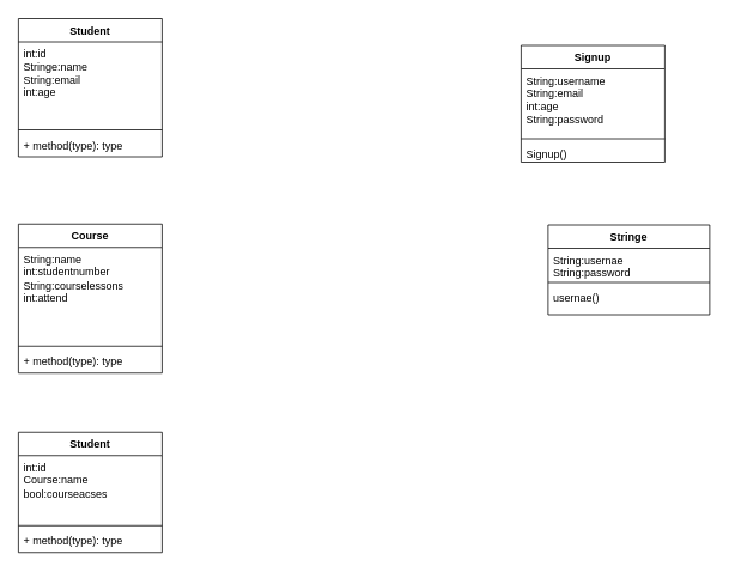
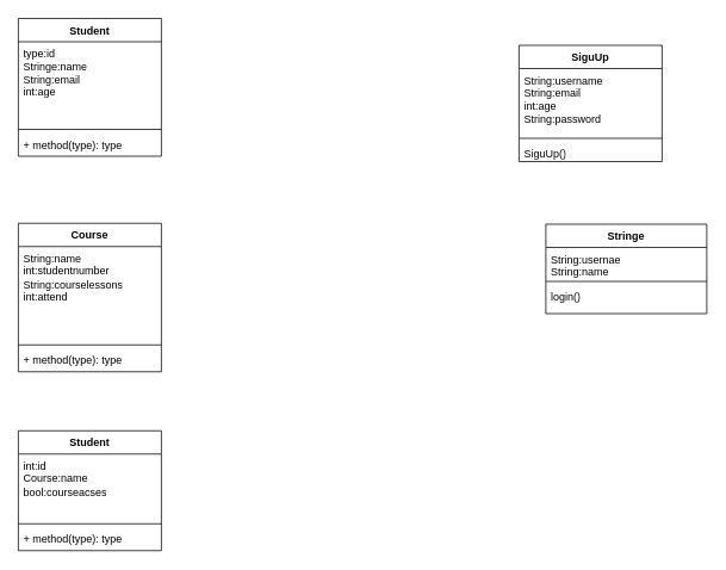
  <mxCell id="0" />
  <mxCell id="1" parent="0" />
  <mxCell id="2" value="Student" style="swimlane;fontStyle=1;align=center;verticalAlign=top;childLayout=stackLayout;horizontal=1;startSize=26;horizontalStack=0;resizeParent=1;resizeParentMax=0;resizeLast=0;collapsible=1;marginBottom=0;whiteSpace=wrap;html=1;" vertex="1" parent="1"><mxGeometry x="20" y="20" width="160" height="154" as="geometry" /></mxCell>
- <mxCell id="3" value="int:id&lt;br&gt;Stringe:name&lt;br&gt;String:email&lt;br&gt;int:age" style="text;strokeColor=none;fillColor=none;align=left;verticalAlign=top;spacingLeft=4;spacingRight=4;overflow=hidden;rotatable=0;points=[[0,0.5],[1,0.5]];portConstraint=eastwest;whiteSpace=wrap;html=1;" vertex="1" parent="2"><mxGeometry y="26" width="160" height="94" as="geometry" /></mxCell>
+ <mxCell id="3" value="type:id&lt;br&gt;Stringe:name&lt;br&gt;String:email&lt;br&gt;int:age" style="text;strokeColor=none;fillColor=none;align=left;verticalAlign=top;spacingLeft=4;spacingRight=4;overflow=hidden;rotatable=0;points=[[0,0.5],[1,0.5]];portConstraint=eastwest;whiteSpace=wrap;html=1;" vertex="1" parent="2"><mxGeometry y="26" width="160" height="94" as="geometry" /></mxCell>
  <mxCell id="4" value="" style="line;strokeWidth=1;fillColor=none;align=left;verticalAlign=middle;spacingTop=-1;spacingLeft=3;spacingRight=3;rotatable=0;labelPosition=right;points=[];portConstraint=eastwest;strokeColor=inherit;" vertex="1" parent="2"><mxGeometry y="120" width="160" height="8" as="geometry" /></mxCell>
  <mxCell id="5" value="+ method(type): type" style="text;strokeColor=none;fillColor=none;align=left;verticalAlign=top;spacingLeft=4;spacingRight=4;overflow=hidden;rotatable=0;points=[[0,0.5],[1,0.5]];portConstraint=eastwest;whiteSpace=wrap;html=1;" vertex="1" parent="2"><mxGeometry y="128" width="160" height="26" as="geometry" /></mxCell>
- <mxCell id="6" value="Signup" style="swimlane;fontStyle=1;align=center;verticalAlign=top;childLayout=stackLayout;horizontal=1;startSize=26;horizontalStack=0;resizeParent=1;resizeParentMax=0;resizeLast=0;collapsible=1;marginBottom=0;whiteSpace=wrap;html=1;" vertex="1" parent="1"><mxGeometry x="580" y="50" width="160" height="130" as="geometry" /></mxCell>
+ <mxCell id="6" value="SiguUp" style="swimlane;fontStyle=1;align=center;verticalAlign=top;childLayout=stackLayout;horizontal=1;startSize=26;horizontalStack=0;resizeParent=1;resizeParentMax=0;resizeLast=0;collapsible=1;marginBottom=0;whiteSpace=wrap;html=1;" vertex="1" parent="1"><mxGeometry x="580" y="50" width="160" height="130" as="geometry" /></mxCell>
  <mxCell id="7" value="String:username&lt;br&gt;String:email&lt;br&gt;int:age&lt;br&gt;String:password" style="text;strokeColor=none;fillColor=none;align=left;verticalAlign=top;spacingLeft=4;spacingRight=4;overflow=hidden;rotatable=0;points=[[0,0.5],[1,0.5]];portConstraint=eastwest;whiteSpace=wrap;html=1;" vertex="1" parent="6"><mxGeometry y="26" width="160" height="74" as="geometry" /></mxCell>
  <mxCell id="8" value="" style="line;strokeWidth=1;fillColor=none;align=left;verticalAlign=middle;spacingTop=-1;spacingLeft=3;spacingRight=3;rotatable=0;labelPosition=right;points=[];portConstraint=eastwest;strokeColor=inherit;" vertex="1" parent="6"><mxGeometry y="100" width="160" height="8" as="geometry" /></mxCell>
- <mxCell id="9" value="Signup()" style="text;strokeColor=none;fillColor=none;align=left;verticalAlign=top;spacingLeft=4;spacingRight=4;overflow=hidden;rotatable=0;points=[[0,0.5],[1,0.5]];portConstraint=eastwest;whiteSpace=wrap;html=1;" vertex="1" parent="6"><mxGeometry y="108" width="160" height="22" as="geometry" /></mxCell>
+ <mxCell id="9" value="SiguUp()" style="text;strokeColor=none;fillColor=none;align=left;verticalAlign=top;spacingLeft=4;spacingRight=4;overflow=hidden;rotatable=0;points=[[0,0.5],[1,0.5]];portConstraint=eastwest;whiteSpace=wrap;html=1;" vertex="1" parent="6"><mxGeometry y="108" width="160" height="22" as="geometry" /></mxCell>
  <mxCell id="10" value="Stringe" style="swimlane;fontStyle=1;align=center;verticalAlign=top;childLayout=stackLayout;horizontal=1;startSize=26;horizontalStack=0;resizeParent=1;resizeParentMax=0;resizeLast=0;collapsible=1;marginBottom=0;whiteSpace=wrap;html=1;" vertex="1" parent="1"><mxGeometry x="610" y="250" width="180" height="100" as="geometry" /></mxCell>
- <mxCell id="11" value="String:usernae&lt;br&gt;String:password" style="text;strokeColor=none;fillColor=none;align=left;verticalAlign=top;spacingLeft=4;spacingRight=4;overflow=hidden;rotatable=0;points=[[0,0.5],[1,0.5]];portConstraint=eastwest;whiteSpace=wrap;html=1;" vertex="1" parent="10"><mxGeometry y="26" width="180" height="34" as="geometry" /></mxCell>
+ <mxCell id="11" value="String:usernae&lt;br&gt;String:name" style="text;strokeColor=none;fillColor=none;align=left;verticalAlign=top;spacingLeft=4;spacingRight=4;overflow=hidden;rotatable=0;points=[[0,0.5],[1,0.5]];portConstraint=eastwest;whiteSpace=wrap;html=1;" vertex="1" parent="10"><mxGeometry y="26" width="180" height="34" as="geometry" /></mxCell>
  <mxCell id="12" value="" style="line;strokeWidth=1;fillColor=none;align=left;verticalAlign=middle;spacingTop=-1;spacingLeft=3;spacingRight=3;rotatable=0;labelPosition=right;points=[];portConstraint=eastwest;strokeColor=inherit;" vertex="1" parent="10"><mxGeometry y="60" width="180" height="8" as="geometry" /></mxCell>
- <mxCell id="13" value="usernae()" style="text;strokeColor=none;fillColor=none;align=left;verticalAlign=top;spacingLeft=4;spacingRight=4;overflow=hidden;rotatable=0;points=[[0,0.5],[1,0.5]];portConstraint=eastwest;whiteSpace=wrap;html=1;" vertex="1" parent="10"><mxGeometry y="68" width="180" height="32" as="geometry" /></mxCell>
+ <mxCell id="13" value="login()" style="text;strokeColor=none;fillColor=none;align=left;verticalAlign=top;spacingLeft=4;spacingRight=4;overflow=hidden;rotatable=0;points=[[0,0.5],[1,0.5]];portConstraint=eastwest;whiteSpace=wrap;html=1;" vertex="1" parent="10"><mxGeometry y="68" width="180" height="32" as="geometry" /></mxCell>
  <mxCell id="14" value="Course" style="swimlane;fontStyle=1;align=center;verticalAlign=top;childLayout=stackLayout;horizontal=1;startSize=26;horizontalStack=0;resizeParent=1;resizeParentMax=0;resizeLast=0;collapsible=1;marginBottom=0;whiteSpace=wrap;html=1;" vertex="1" parent="1"><mxGeometry x="20" y="249" width="160" height="166" as="geometry" /></mxCell>
  <mxCell id="15" value="String:name&lt;br&gt;int:studentnumber&lt;br&gt;String:courselessons&lt;br&gt;int:attend&lt;br&gt;" style="text;strokeColor=none;fillColor=none;align=left;verticalAlign=top;spacingLeft=4;spacingRight=4;overflow=hidden;rotatable=0;points=[[0,0.5],[1,0.5]];portConstraint=eastwest;whiteSpace=wrap;html=1;" vertex="1" parent="14"><mxGeometry y="26" width="160" height="106" as="geometry" /></mxCell>
  <mxCell id="16" value="" style="line;strokeWidth=1;fillColor=none;align=left;verticalAlign=middle;spacingTop=-1;spacingLeft=3;spacingRight=3;rotatable=0;labelPosition=right;points=[];portConstraint=eastwest;strokeColor=inherit;" vertex="1" parent="14"><mxGeometry y="132" width="160" height="8" as="geometry" /></mxCell>
  <mxCell id="17" value="+ method(type): type" style="text;strokeColor=none;fillColor=none;align=left;verticalAlign=top;spacingLeft=4;spacingRight=4;overflow=hidden;rotatable=0;points=[[0,0.5],[1,0.5]];portConstraint=eastwest;whiteSpace=wrap;html=1;" vertex="1" parent="14"><mxGeometry y="140" width="160" height="26" as="geometry" /></mxCell>
  <mxCell id="18" value="Student" style="swimlane;fontStyle=1;align=center;verticalAlign=top;childLayout=stackLayout;horizontal=1;startSize=26;horizontalStack=0;resizeParent=1;resizeParentMax=0;resizeLast=0;collapsible=1;marginBottom=0;whiteSpace=wrap;html=1;" vertex="1" parent="1"><mxGeometry x="20" y="481" width="160" height="134" as="geometry" /></mxCell>
  <mxCell id="19" value="int:id&lt;br&gt;Course:name&lt;br&gt;bool:courseacses&lt;br&gt;" style="text;strokeColor=none;fillColor=none;align=left;verticalAlign=top;spacingLeft=4;spacingRight=4;overflow=hidden;rotatable=0;points=[[0,0.5],[1,0.5]];portConstraint=eastwest;whiteSpace=wrap;html=1;" vertex="1" parent="18"><mxGeometry y="26" width="160" height="74" as="geometry" /></mxCell>
  <mxCell id="20" value="" style="line;strokeWidth=1;fillColor=none;align=left;verticalAlign=middle;spacingTop=-1;spacingLeft=3;spacingRight=3;rotatable=0;labelPosition=right;points=[];portConstraint=eastwest;strokeColor=inherit;" vertex="1" parent="18"><mxGeometry y="100" width="160" height="8" as="geometry" /></mxCell>
  <mxCell id="21" value="+ method(type): type" style="text;strokeColor=none;fillColor=none;align=left;verticalAlign=top;spacingLeft=4;spacingRight=4;overflow=hidden;rotatable=0;points=[[0,0.5],[1,0.5]];portConstraint=eastwest;whiteSpace=wrap;html=1;" vertex="1" parent="18"><mxGeometry y="108" width="160" height="26" as="geometry" /></mxCell>
